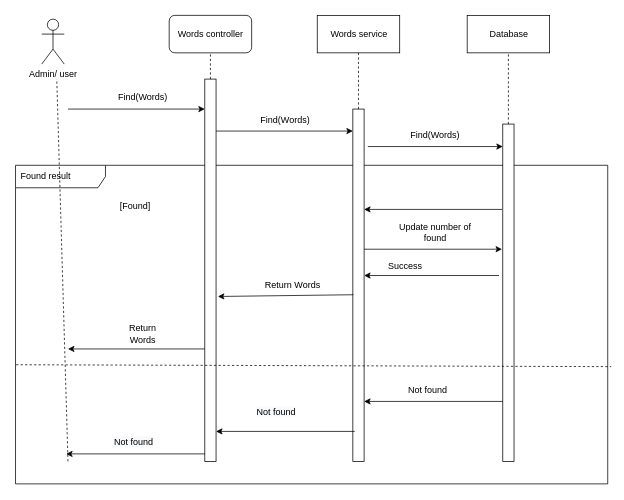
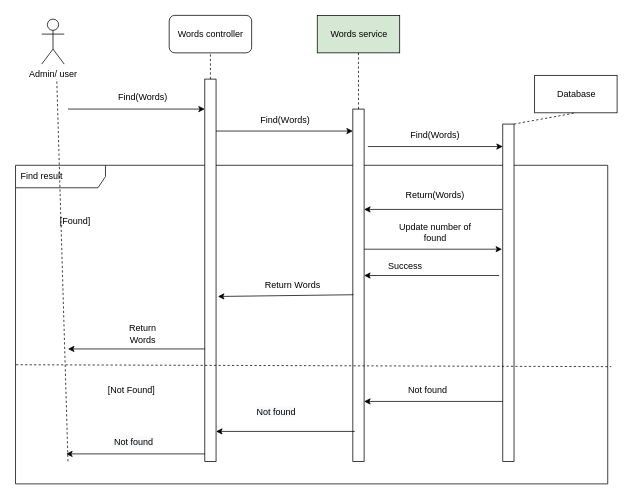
  <mxCell id="0" />
  <mxCell id="1" parent="0" />
- <mxCell id="2" value="Found result" style="shape=umlFrame;whiteSpace=wrap;html=1;width=120;height=30;boundedLbl=1;verticalAlign=middle;align=left;spacingLeft=5;" vertex="1" parent="1"><mxGeometry x="20" y="220" width="790" height="425" as="geometry" /></mxCell>
+ <mxCell id="2" value="Find result" style="shape=umlFrame;whiteSpace=wrap;html=1;width=120;height=30;boundedLbl=1;verticalAlign=middle;align=left;spacingLeft=5;" vertex="1" parent="1"><mxGeometry x="20" y="220" width="790" height="425" as="geometry" /></mxCell>
  <mxCell id="3" value="Admin/ user" style="shape=umlActor;verticalLabelPosition=bottom;verticalAlign=top;html=1;outlineConnect=0;" vertex="1" parent="1"><mxGeometry x="55" y="25" width="30" height="60" as="geometry" /></mxCell>
  <mxCell id="4" value="" style="html=1;points=[];perimeter=orthogonalPerimeter;" vertex="1" parent="1"><mxGeometry x="272.5" y="105" width="15" height="510" as="geometry" /></mxCell>
  <mxCell id="5" value="" style="html=1;points=[];perimeter=orthogonalPerimeter;" vertex="1" parent="1"><mxGeometry x="470" y="145" width="15" height="470" as="geometry" /></mxCell>
  <mxCell id="6" value="" style="html=1;points=[];perimeter=orthogonalPerimeter;" vertex="1" parent="1"><mxGeometry x="670" y="165" width="15" height="450" as="geometry" /></mxCell>
  <mxCell id="7" value="" style="endArrow=none;html=1;rounded=0;entryX=0.667;entryY=1.333;entryDx=0;entryDy=0;entryPerimeter=0;dashed=1;" edge="1" parent="1" target="3"><mxGeometry width="50" height="50" relative="1" as="geometry"><mxPoint x="90" y="615" as="sourcePoint" /><mxPoint x="80" y="165" as="targetPoint" /></mxGeometry></mxCell>
  <mxCell id="8" value="" style="endArrow=none;dashed=1;html=1;rounded=0;entryX=0.5;entryY=1;entryDx=0;entryDy=0;" edge="1" parent="1" source="4" target="9"><mxGeometry width="50" height="50" relative="1" as="geometry"><mxPoint x="190" y="235" as="sourcePoint" /><mxPoint x="240" y="185" as="targetPoint" /></mxGeometry></mxCell>
  <mxCell id="9" value="&lt;span style=&quot;&quot;&gt;Words controller&lt;/span&gt;" style="html=1;rounded=1;" vertex="1" parent="1"><mxGeometry x="225" y="20" width="110" height="50" as="geometry" /></mxCell>
- <mxCell id="10" value="&lt;span style=&quot;&quot;&gt;Words service&lt;/span&gt;" style="html=1;" vertex="1" parent="1"><mxGeometry x="422.5" y="20" width="110" height="50" as="geometry" /></mxCell>
- <mxCell id="11" value="&lt;span style=&quot;&quot;&gt;Database&lt;/span&gt;" style="html=1;" vertex="1" parent="1"><mxGeometry x="622.5" y="20" width="110" height="50" as="geometry" /></mxCell>
+ <mxCell id="10" value="&lt;span style=&quot;&quot;&gt;Words service&lt;/span&gt;" style="html=1;fillColor=#d5e8d4;" vertex="1" parent="1"><mxGeometry x="422.5" y="20" width="110" height="50" as="geometry" /></mxCell>
+ <mxCell id="11" value="&lt;span style=&quot;&quot;&gt;Database&lt;/span&gt;" style="html=1;" vertex="1" parent="1"><mxGeometry x="712.5" y="100" width="110" height="50" as="geometry" /></mxCell>
  <mxCell id="12" value="" style="endArrow=none;dashed=1;html=1;rounded=0;entryX=0.5;entryY=1;entryDx=0;entryDy=0;" edge="1" parent="1" source="5" target="10"><mxGeometry width="50" height="50" relative="1" as="geometry"><mxPoint x="290" y="95" as="sourcePoint" /><mxPoint x="290" y="80" as="targetPoint" /></mxGeometry></mxCell>
  <mxCell id="13" value="" style="endArrow=none;dashed=1;html=1;rounded=0;entryX=0.5;entryY=1;entryDx=0;entryDy=0;" edge="1" parent="1" source="6" target="11"><mxGeometry width="50" height="50" relative="1" as="geometry"><mxPoint x="300" y="105" as="sourcePoint" /><mxPoint x="300" y="90" as="targetPoint" /></mxGeometry></mxCell>
  <mxCell id="14" value="" style="endArrow=classic;html=1;rounded=0;" edge="1" parent="1" target="6"><mxGeometry width="50" height="50" relative="1" as="geometry"><mxPoint x="490" y="195" as="sourcePoint" /><mxPoint x="670" y="205" as="targetPoint" /></mxGeometry></mxCell>
  <mxCell id="15" value="Find(Words)" style="text;html=1;strokeColor=none;fillColor=none;align=center;verticalAlign=middle;whiteSpace=wrap;rounded=0;" vertex="1" parent="1"><mxGeometry x="550" y="165" width="60" height="30" as="geometry" /></mxCell>
  <mxCell id="16" value="" style="endArrow=classic;html=1;rounded=0;exitX=-0.067;exitY=0.253;exitDx=0;exitDy=0;exitPerimeter=0;" edge="1" parent="1" source="6" target="5"><mxGeometry width="50" height="50" relative="1" as="geometry"><mxPoint x="660" y="295" as="sourcePoint" /><mxPoint x="490" y="265" as="targetPoint" /></mxGeometry></mxCell>
+ <mxCell id="17" value="Return(Words)" style="text;html=1;strokeColor=none;fillColor=none;align=center;verticalAlign=middle;whiteSpace=wrap;rounded=0;" vertex="1" parent="1"><mxGeometry x="550" y="245" width="60" height="30" as="geometry" /></mxCell>
  <mxCell id="18" value="" style="endArrow=classic;html=1;rounded=0;entryX=-0.067;entryY=0.371;entryDx=0;entryDy=0;entryPerimeter=0;" edge="1" parent="1" source="5" target="6"><mxGeometry width="50" height="50" relative="1" as="geometry"><mxPoint x="478.75" y="399.5" as="sourcePoint" /><mxPoint x="661.25" y="399.5" as="targetPoint" /></mxGeometry></mxCell>
  <mxCell id="19" value="Update number of found" style="text;html=1;strokeColor=none;fillColor=none;align=center;verticalAlign=middle;whiteSpace=wrap;rounded=0;" vertex="1" parent="1"><mxGeometry x="530" y="295" width="100" height="30" as="geometry" /></mxCell>
  <mxCell id="20" value="" style="endArrow=classic;html=1;rounded=0;exitX=-0.333;exitY=0.449;exitDx=0;exitDy=0;exitPerimeter=0;" edge="1" parent="1" source="6" target="5"><mxGeometry width="50" height="50" relative="1" as="geometry"><mxPoint x="670.005" y="415" as="sourcePoint" /><mxPoint x="480" y="405" as="targetPoint" /></mxGeometry></mxCell>
  <mxCell id="21" value="Success" style="text;html=1;strokeColor=none;fillColor=none;align=center;verticalAlign=middle;whiteSpace=wrap;rounded=0;" vertex="1" parent="1"><mxGeometry x="510" y="340" width="60" height="30" as="geometry" /></mxCell>
  <mxCell id="22" value="" style="endArrow=classic;html=1;rounded=0;exitX=0.048;exitY=0.527;exitDx=0;exitDy=0;exitPerimeter=0;" edge="1" parent="1" source="5"><mxGeometry width="50" height="50" relative="1" as="geometry"><mxPoint x="470" y="435" as="sourcePoint" /><mxPoint x="290" y="395" as="targetPoint" /></mxGeometry></mxCell>
  <mxCell id="23" value="Return Words" style="text;html=1;strokeColor=none;fillColor=none;align=center;verticalAlign=middle;whiteSpace=wrap;rounded=0;" vertex="1" parent="1"><mxGeometry x="350" y="365" width="80" height="30" as="geometry" /></mxCell>
  <mxCell id="24" value="" style="endArrow=classic;html=1;rounded=0;" edge="1" parent="1"><mxGeometry width="50" height="50" relative="1" as="geometry"><mxPoint x="272.5" y="465" as="sourcePoint" /><mxPoint x="90" y="465" as="targetPoint" /></mxGeometry></mxCell>
  <mxCell id="25" value="Return Words" style="text;html=1;strokeColor=none;fillColor=none;align=center;verticalAlign=middle;whiteSpace=wrap;rounded=0;" vertex="1" parent="1"><mxGeometry x="160" y="430" width="60" height="30" as="geometry" /></mxCell>
  <mxCell id="26" value="" style="endArrow=classic;html=1;rounded=0;exitX=0;exitY=0.507;exitDx=0;exitDy=0;exitPerimeter=0;" edge="1" parent="1"><mxGeometry width="50" height="50" relative="1" as="geometry"><mxPoint x="670" y="535" as="sourcePoint" /><mxPoint x="485" y="535" as="targetPoint" /></mxGeometry></mxCell>
  <mxCell id="27" value="Not found" style="text;html=1;strokeColor=none;fillColor=none;align=center;verticalAlign=middle;whiteSpace=wrap;rounded=0;" vertex="1" parent="1"><mxGeometry x="540" y="505" width="60" height="30" as="geometry" /></mxCell>
  <mxCell id="28" value="" style="endArrow=classic;html=1;rounded=0;exitX=0;exitY=0.507;exitDx=0;exitDy=0;exitPerimeter=0;" edge="1" parent="1"><mxGeometry width="50" height="50" relative="1" as="geometry"><mxPoint x="472.5" y="575" as="sourcePoint" /><mxPoint x="287.5" y="575" as="targetPoint" /></mxGeometry></mxCell>
  <mxCell id="29" value="&lt;span style=&quot;color: rgb(0, 0, 0); font-family: Helvetica; font-size: 12px; font-style: normal; font-variant-ligatures: normal; font-variant-caps: normal; font-weight: 400; letter-spacing: normal; orphans: 2; text-align: center; text-indent: 0px; text-transform: none; widows: 2; word-spacing: 0px; -webkit-text-stroke-width: 0px; background-color: rgb(248, 249, 250); text-decoration-thickness: initial; text-decoration-style: initial; text-decoration-color: initial; float: none; display: inline !important;&quot;&gt;Not found&lt;/span&gt;" style="text;whiteSpace=wrap;html=1;" vertex="1" parent="1"><mxGeometry x="340" y="535" width="80" height="30" as="geometry" /></mxCell>
  <mxCell id="30" value="" style="endArrow=classic;html=1;rounded=0;exitX=0;exitY=0.507;exitDx=0;exitDy=0;exitPerimeter=0;" edge="1" parent="1"><mxGeometry width="50" height="50" relative="1" as="geometry"><mxPoint x="272.5" y="605" as="sourcePoint" /><mxPoint x="87.5" y="605" as="targetPoint" /></mxGeometry></mxCell>
  <mxCell id="31" value="&lt;span style=&quot;color: rgb(0, 0, 0); font-family: Helvetica; font-size: 12px; font-style: normal; font-variant-ligatures: normal; font-variant-caps: normal; font-weight: 400; letter-spacing: normal; orphans: 2; text-align: center; text-indent: 0px; text-transform: none; widows: 2; word-spacing: 0px; -webkit-text-stroke-width: 0px; background-color: rgb(248, 249, 250); text-decoration-thickness: initial; text-decoration-style: initial; text-decoration-color: initial; float: none; display: inline !important;&quot;&gt;Not found&lt;/span&gt;" style="text;whiteSpace=wrap;html=1;" vertex="1" parent="1"><mxGeometry x="150" y="575" width="80" height="30" as="geometry" /></mxCell>
- <mxCell id="32" value="[Found]" style="text;html=1;strokeColor=none;fillColor=none;align=center;verticalAlign=middle;whiteSpace=wrap;rounded=0;" vertex="1" parent="1"><mxGeometry x="150" y="260" width="60" height="30" as="geometry" /></mxCell>
+ <mxCell id="32" value="[Found]" style="text;html=1;strokeColor=none;fillColor=none;align=center;verticalAlign=middle;whiteSpace=wrap;rounded=0;" vertex="1" parent="1"><mxGeometry x="70" y="280" width="60" height="30" as="geometry" /></mxCell>
  <mxCell id="33" value="" style="endArrow=none;dashed=1;html=1;rounded=0;exitX=0.001;exitY=0.626;exitDx=0;exitDy=0;exitPerimeter=0;entryX=1.006;entryY=0.632;entryDx=0;entryDy=0;entryPerimeter=0;" edge="1" parent="1" source="2" target="2"><mxGeometry width="50" height="50" relative="1" as="geometry"><mxPoint x="500" y="395" as="sourcePoint" /><mxPoint x="550" y="345" as="targetPoint" /></mxGeometry></mxCell>
+ <mxCell id="34" value="[Not Found]" style="text;html=1;strokeColor=none;fillColor=none;align=center;verticalAlign=middle;whiteSpace=wrap;rounded=0;" vertex="1" parent="1"><mxGeometry x="130" y="505" width="90" height="30" as="geometry" /></mxCell>
  <mxCell id="35" value="Find(Words)" style="text;html=1;strokeColor=none;fillColor=none;align=center;verticalAlign=middle;whiteSpace=wrap;rounded=0;" vertex="1" parent="1"><mxGeometry x="160" y="115" width="60" height="30" as="geometry" /></mxCell>
  <mxCell id="36" value="" style="endArrow=classic;html=1;rounded=0;" edge="1" parent="1"><mxGeometry width="50" height="50" relative="1" as="geometry"><mxPoint x="90" y="145" as="sourcePoint" /><mxPoint x="272.5" y="145" as="targetPoint" /></mxGeometry></mxCell>
  <mxCell id="37" value="" style="endArrow=classic;html=1;rounded=0;entryX=0;entryY=0.042;entryDx=0;entryDy=0;entryPerimeter=0;" edge="1" parent="1"><mxGeometry width="50" height="50" relative="1" as="geometry"><mxPoint x="287.5" y="174.32" as="sourcePoint" /><mxPoint x="470" y="174.32" as="targetPoint" /></mxGeometry></mxCell>
  <mxCell id="38" value="Find(Words)" style="text;html=1;strokeColor=none;fillColor=none;align=center;verticalAlign=middle;whiteSpace=wrap;rounded=0;" vertex="1" parent="1"><mxGeometry x="350" y="145" width="60" height="30" as="geometry" /></mxCell>
